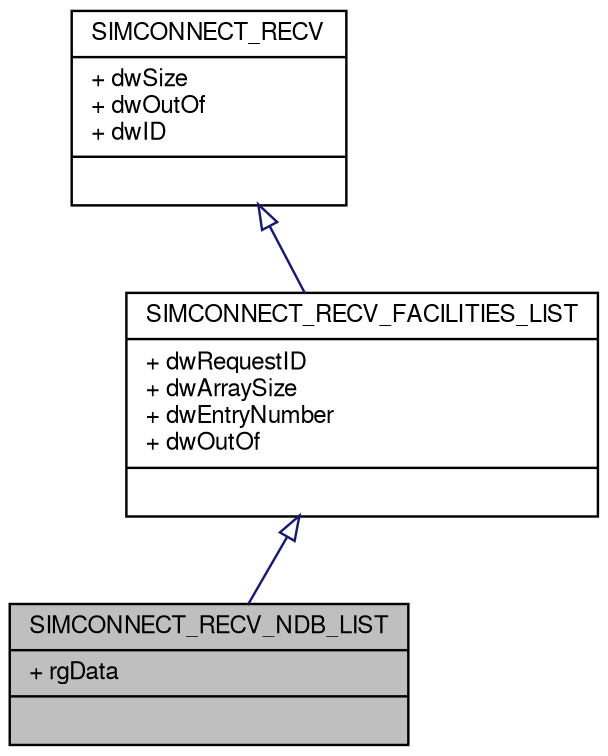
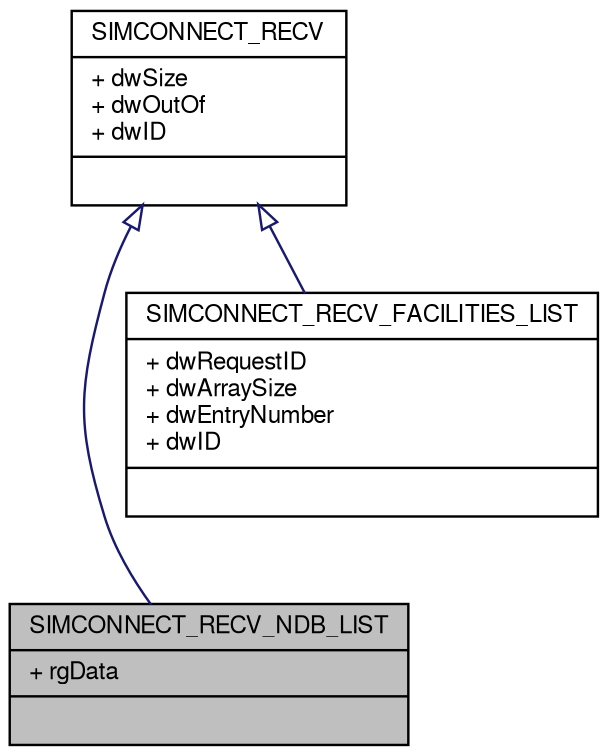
  digraph {
    node [color=black fontname=FreeSans fontsize=10 shape=record]
    edge [arrowtail=onormal color=midnightblue dir=back fontname=FreeSans fontsize=10 labelfontname=FreeSans labelfontsize=10 style=solid]
    n1 [fillcolor=grey75 fontcolor=black height=0.2 label="{SIMCONNECT_RECV_NDB_LIST\n|+ rgData\l|}" style=filled width=0.4]
-   n2 [height=0.2 label="{SIMCONNECT_RECV_FACILITIES_LIST\n|+ dwRequestID\l+ dwArraySize\l+ dwEntryNumber\l+ dwOutOf\l|}" width=0.4]
+   n2 [height=0.2 label="{SIMCONNECT_RECV_FACILITIES_LIST\n|+ dwRequestID\l+ dwArraySize\l+ dwEntryNumber\l+ dwID\l|}" width=0.4]
    n3 [height=0.2 label="{SIMCONNECT_RECV\n|+ dwSize\l+ dwOutOf\l+ dwID\l|}" width=0.4]
-   n2 -> n1
+   n3 -> n1
    n3 -> n2
  }
